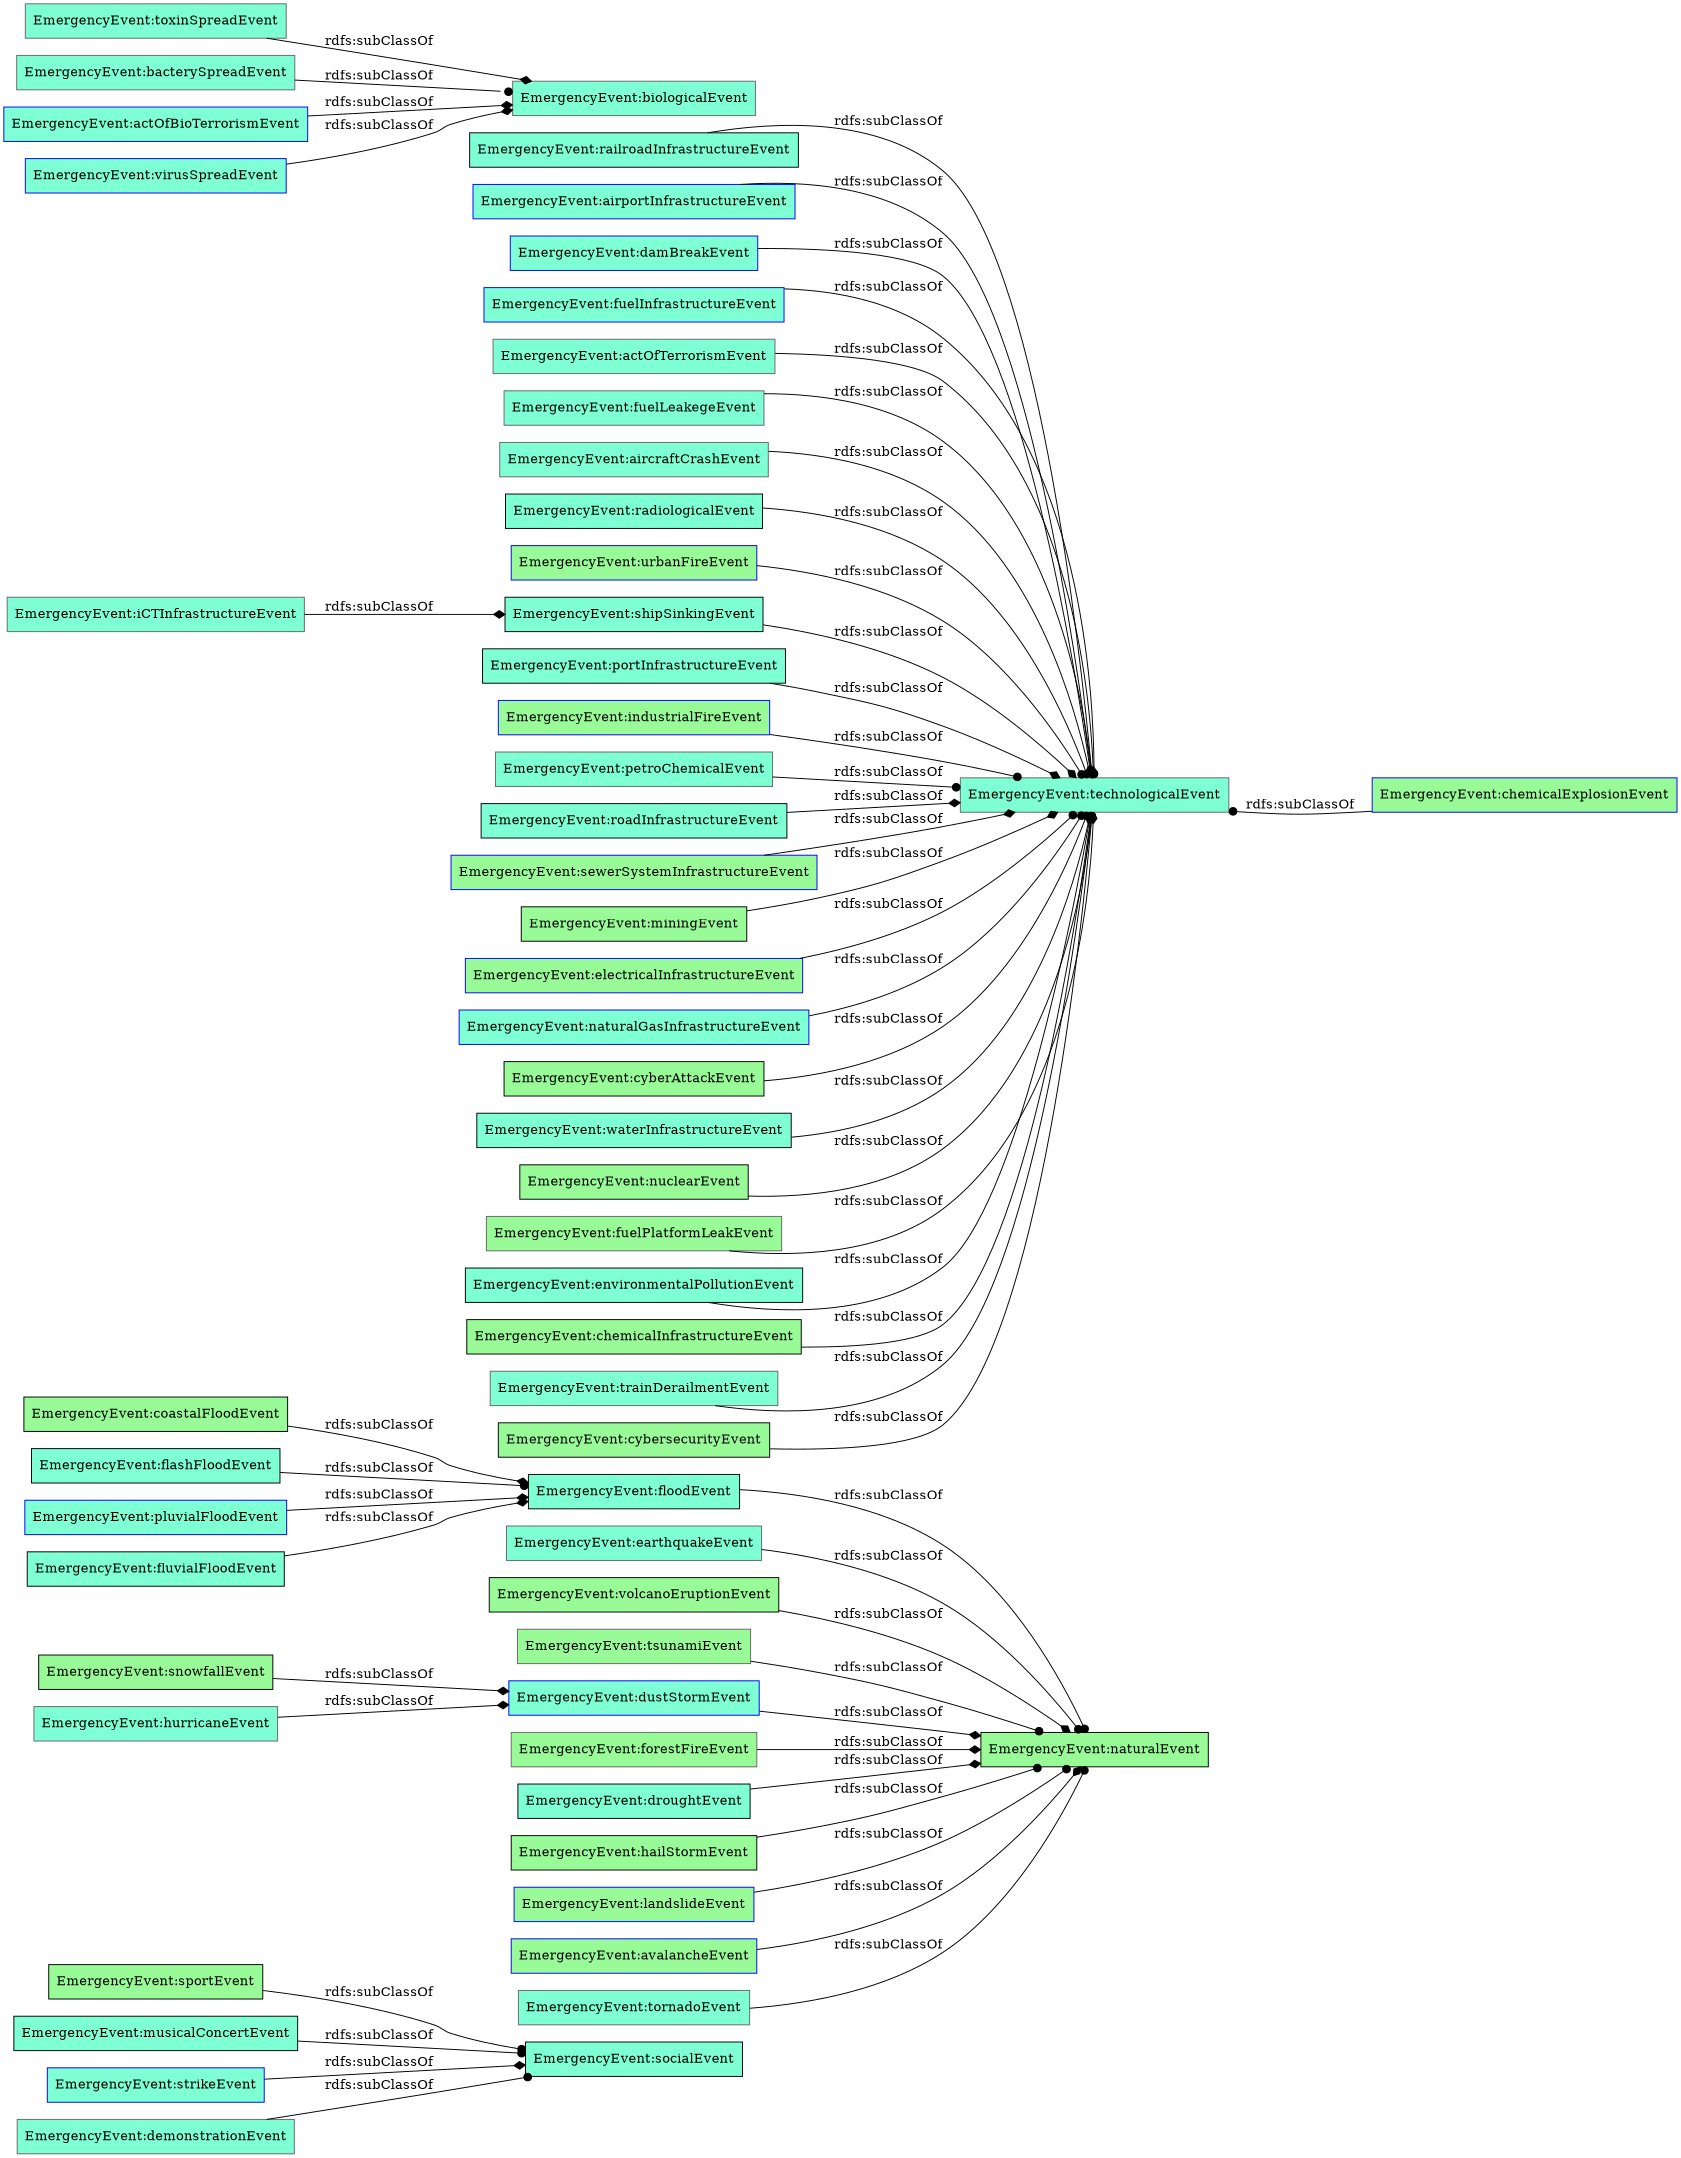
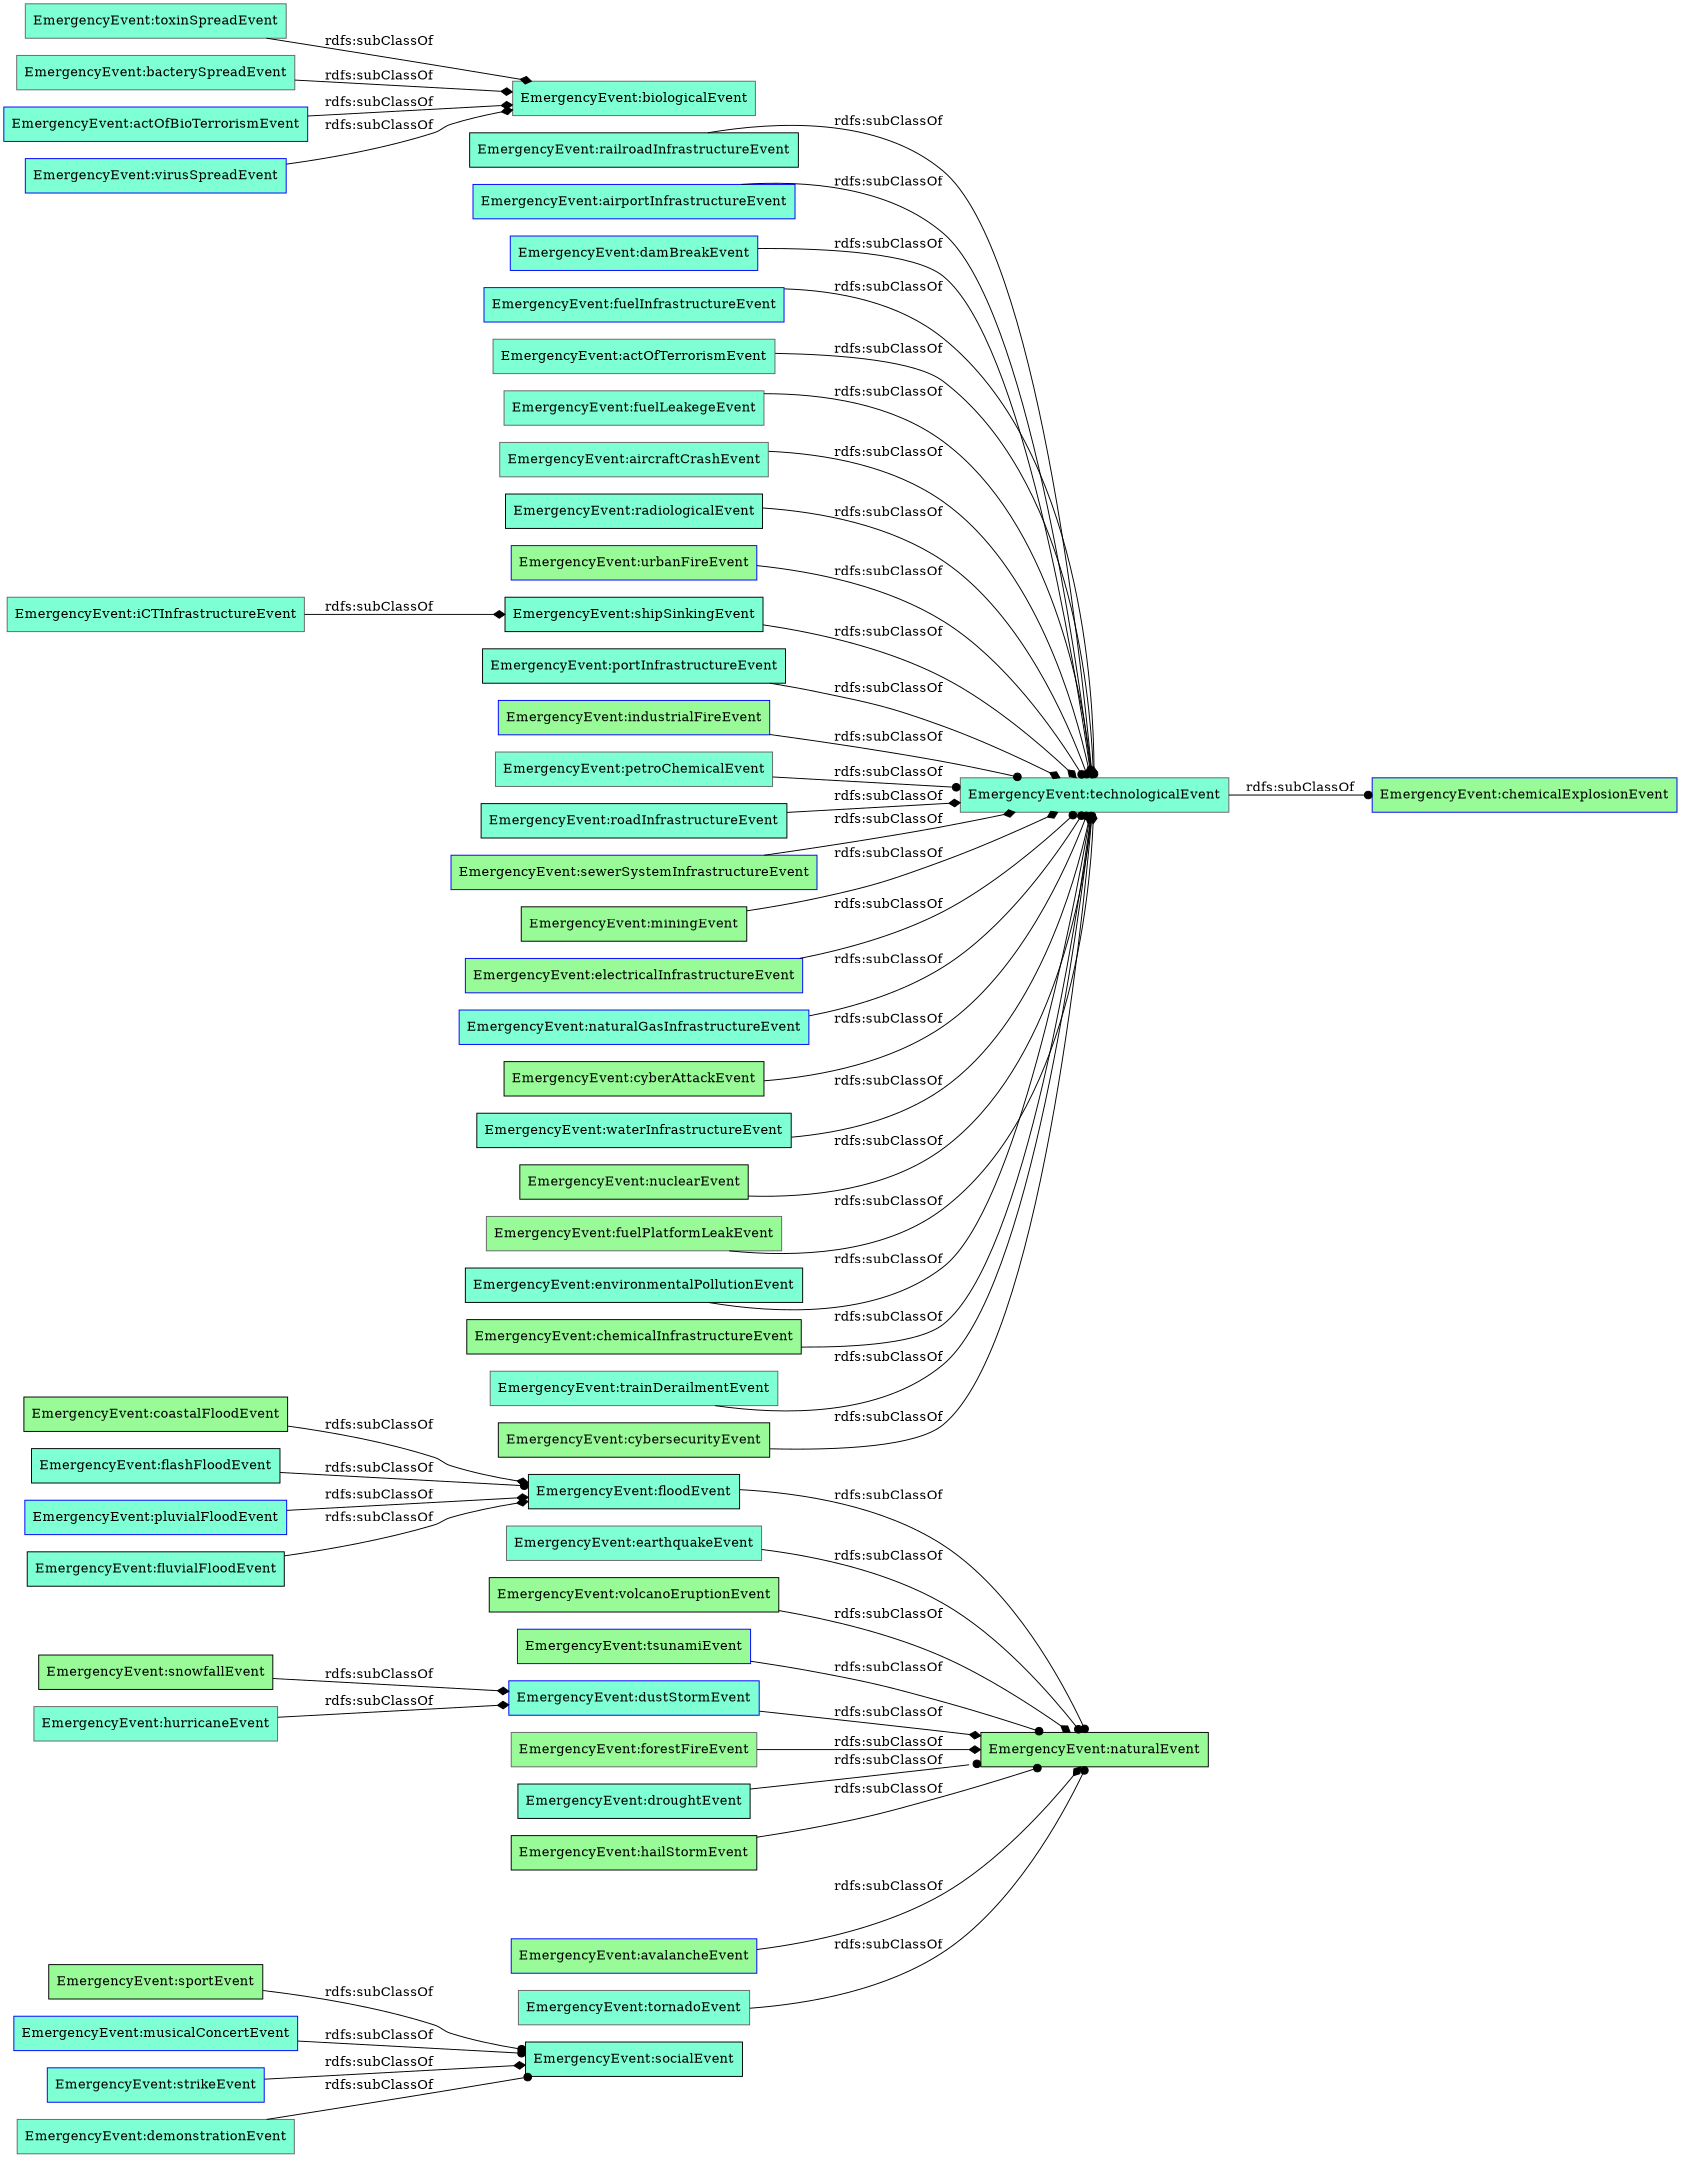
  digraph {
    rankdir=LR
    node [color=black fillcolor=aquamarine shape=rectangle style=filled]
    edge [arrowhead=diamond]
    "EmergencyEvent:sportEvent" [fillcolor=palegreen]
    "EmergencyEvent:socialEvent"
    "EmergencyEvent:snowfallEvent" [fillcolor=palegreen]
    "EmergencyEvent:dustStormEvent" [color=blue]
    "EmergencyEvent:naturalEvent" [fillcolor=palegreen]
    "EmergencyEvent:technologicalEvent" [color=gray40]
    "EmergencyEvent:railroadInfrastructureEvent"
    "EmergencyEvent:earthquakeEvent" [color=gray40]
    "EmergencyEvent:airportInfrastructureEvent" [color=blue]
    "EmergencyEvent:damBreakEvent" [color=blue]
    "EmergencyEvent:toxinSpreadEvent" [color=gray40]
    "EmergencyEvent:biologicalEvent" [color=gray40]
    "EmergencyEvent:fuelInfrastructureEvent" [color=blue]
    "EmergencyEvent:actOfTerrorismEvent" [color=gray40]
    "EmergencyEvent:fuelLeakegeEvent" [color=gray40]
    "EmergencyEvent:volcanoEruptionEvent" [fillcolor=palegreen]
    "EmergencyEvent:aircraftCrashEvent" [color=gray40]
-   "EmergencyEvent:tsunamiEvent" [color=gray40 fillcolor=palegreen]
+   "EmergencyEvent:tsunamiEvent" [color=blue fillcolor=palegreen]
    "EmergencyEvent:pluvialFloodEvent" [color=blue]
    "EmergencyEvent:floodEvent"
    "EmergencyEvent:bacterySpreadEvent" [color=gray40]
    "EmergencyEvent:forestFireEvent" [color=gray40 fillcolor=palegreen]
    "EmergencyEvent:radiologicalEvent"
    "EmergencyEvent:urbanFireEvent" [color=blue fillcolor=palegreen]
    "EmergencyEvent:iCTInfrastructureEvent" [color=gray40]
    "EmergencyEvent:shipSinkingEvent"
    "EmergencyEvent:portInfrastructureEvent"
    "EmergencyEvent:droughtEvent"
    "EmergencyEvent:industrialFireEvent" [color=blue fillcolor=palegreen]
    "EmergencyEvent:petroChemicalEvent" [color=gray40]
-   "EmergencyEvent:musicalConcertEvent"
+   "EmergencyEvent:musicalConcertEvent" [color=blue]
    "EmergencyEvent:fluvialFloodEvent"
    "EmergencyEvent:roadInfrastructureEvent"
    "EmergencyEvent:strikeEvent" [color=blue]
    "EmergencyEvent:demonstrationEvent" [color=gray40]
    "EmergencyEvent:hailStormEvent" [fillcolor=palegreen]
    "EmergencyEvent:sewerSystemInfrastructureEvent" [color=blue fillcolor=palegreen]
    "EmergencyEvent:miningEvent" [fillcolor=palegreen]
    "EmergencyEvent:coastalFloodEvent" [fillcolor=palegreen]
-   "EmergencyEvent:landslideEvent" [color=blue fillcolor=palegreen]
    "EmergencyEvent:electricalInfrastructureEvent" [color=blue fillcolor=palegreen]
    "EmergencyEvent:naturalGasInfrastructureEvent" [color=blue]
    "EmergencyEvent:cyberAttackEvent" [fillcolor=palegreen]
    "EmergencyEvent:hurricaneEvent" [color=gray40]
    "EmergencyEvent:waterInfrastructureEvent"
    "EmergencyEvent:nuclearEvent" [fillcolor=palegreen]
    "EmergencyEvent:fuelPlatformLeakEvent" [color=gray40 fillcolor=palegreen]
    "EmergencyEvent:environmentalPollutionEvent"
    "EmergencyEvent:chemicalExplosionEvent" [color=blue fillcolor=palegreen]
    "EmergencyEvent:avalancheEvent" [color=blue fillcolor=palegreen]
    "EmergencyEvent:flashFloodEvent"
    "EmergencyEvent:actOfBioTerrorismEvent" [color=blue]
    "EmergencyEvent:chemicalInfrastructureEvent" [fillcolor=palegreen]
    "EmergencyEvent:trainDerailmentEvent" [color=gray40]
    "EmergencyEvent:tornadoEvent" [color=gray40]
    "EmergencyEvent:cybersecurityEvent" [fillcolor=palegreen]
    "EmergencyEvent:virusSpreadEvent" [color=blue]
    "EmergencyEvent:sportEvent" -> "EmergencyEvent:socialEvent" [arrowhead=dot label="rdfs:subClassOf"]
    "EmergencyEvent:snowfallEvent" -> "EmergencyEvent:dustStormEvent" [label="rdfs:subClassOf"]
    "EmergencyEvent:dustStormEvent" -> "EmergencyEvent:naturalEvent" [label="rdfs:subClassOf"]
    "EmergencyEvent:railroadInfrastructureEvent" -> "EmergencyEvent:technologicalEvent" [label="rdfs:subClassOf"]
    "EmergencyEvent:earthquakeEvent" -> "EmergencyEvent:naturalEvent" [arrowhead=dot label="rdfs:subClassOf"]
    "EmergencyEvent:airportInfrastructureEvent" -> "EmergencyEvent:technologicalEvent" [label="rdfs:subClassOf"]
    "EmergencyEvent:damBreakEvent" -> "EmergencyEvent:technologicalEvent" [label="rdfs:subClassOf"]
    "EmergencyEvent:toxinSpreadEvent" -> "EmergencyEvent:biologicalEvent" [label="rdfs:subClassOf"]
    "EmergencyEvent:fuelInfrastructureEvent" -> "EmergencyEvent:technologicalEvent" [arrowhead=dot label="rdfs:subClassOf"]
    "EmergencyEvent:actOfTerrorismEvent" -> "EmergencyEvent:technologicalEvent" [label="rdfs:subClassOf"]
    "EmergencyEvent:fuelLeakegeEvent" -> "EmergencyEvent:technologicalEvent" [label="rdfs:subClassOf"]
    "EmergencyEvent:volcanoEruptionEvent" -> "EmergencyEvent:naturalEvent" [label="rdfs:subClassOf"]
    "EmergencyEvent:aircraftCrashEvent" -> "EmergencyEvent:technologicalEvent" [label="rdfs:subClassOf"]
    "EmergencyEvent:tsunamiEvent" -> "EmergencyEvent:naturalEvent" [arrowhead=dot label="rdfs:subClassOf"]
    "EmergencyEvent:pluvialFloodEvent" -> "EmergencyEvent:floodEvent" [label="rdfs:subClassOf"]
    "EmergencyEvent:floodEvent" -> "EmergencyEvent:naturalEvent" [arrowhead=dot label="rdfs:subClassOf"]
-   "EmergencyEvent:bacterySpreadEvent" -> "EmergencyEvent:biologicalEvent" [arrowhead=dot label="rdfs:subClassOf"]
+   "EmergencyEvent:bacterySpreadEvent" -> "EmergencyEvent:biologicalEvent" [label="rdfs:subClassOf"]
    "EmergencyEvent:forestFireEvent" -> "EmergencyEvent:naturalEvent" [label="rdfs:subClassOf"]
    "EmergencyEvent:radiologicalEvent" -> "EmergencyEvent:technologicalEvent" [arrowhead=dot label="rdfs:subClassOf"]
    "EmergencyEvent:urbanFireEvent" -> "EmergencyEvent:technologicalEvent" [arrowhead=dot label="rdfs:subClassOf"]
    "EmergencyEvent:iCTInfrastructureEvent" -> "EmergencyEvent:shipSinkingEvent" [label="rdfs:subClassOf"]
    "EmergencyEvent:shipSinkingEvent" -> "EmergencyEvent:technologicalEvent" [label="rdfs:subClassOf"]
    "EmergencyEvent:portInfrastructureEvent" -> "EmergencyEvent:technologicalEvent" [label="rdfs:subClassOf"]
-   "EmergencyEvent:droughtEvent" -> "EmergencyEvent:naturalEvent" [label="rdfs:subClassOf"]
+   "EmergencyEvent:droughtEvent" -> "EmergencyEvent:naturalEvent" [arrowhead=dot label="rdfs:subClassOf"]
    "EmergencyEvent:industrialFireEvent" -> "EmergencyEvent:technologicalEvent" [arrowhead=dot label="rdfs:subClassOf"]
    "EmergencyEvent:petroChemicalEvent" -> "EmergencyEvent:technologicalEvent" [arrowhead=dot label="rdfs:subClassOf"]
    "EmergencyEvent:musicalConcertEvent" -> "EmergencyEvent:socialEvent" [arrowhead=dot label="rdfs:subClassOf"]
    "EmergencyEvent:fluvialFloodEvent" -> "EmergencyEvent:floodEvent" [label="rdfs:subClassOf"]
    "EmergencyEvent:roadInfrastructureEvent" -> "EmergencyEvent:technologicalEvent" [label="rdfs:subClassOf"]
    "EmergencyEvent:strikeEvent" -> "EmergencyEvent:socialEvent" [label="rdfs:subClassOf"]
    "EmergencyEvent:demonstrationEvent" -> "EmergencyEvent:socialEvent" [arrowhead=dot label="rdfs:subClassOf"]
    "EmergencyEvent:hailStormEvent" -> "EmergencyEvent:naturalEvent" [arrowhead=dot label="rdfs:subClassOf"]
    "EmergencyEvent:sewerSystemInfrastructureEvent" -> "EmergencyEvent:technologicalEvent" [label="rdfs:subClassOf"]
    "EmergencyEvent:miningEvent" -> "EmergencyEvent:technologicalEvent" [label="rdfs:subClassOf"]
    "EmergencyEvent:coastalFloodEvent" -> "EmergencyEvent:floodEvent" [label="rdfs:subClassOf"]
-   "EmergencyEvent:landslideEvent" -> "EmergencyEvent:naturalEvent" [arrowhead=dot label="rdfs:subClassOf"]
    "EmergencyEvent:electricalInfrastructureEvent" -> "EmergencyEvent:technologicalEvent" [arrowhead=dot label="rdfs:subClassOf"]
    "EmergencyEvent:naturalGasInfrastructureEvent" -> "EmergencyEvent:technologicalEvent" [arrowhead=dot label="rdfs:subClassOf"]
    "EmergencyEvent:cyberAttackEvent" -> "EmergencyEvent:technologicalEvent" [arrowhead=dot label="rdfs:subClassOf"]
    "EmergencyEvent:hurricaneEvent" -> "EmergencyEvent:dustStormEvent" [label="rdfs:subClassOf"]
    "EmergencyEvent:waterInfrastructureEvent" -> "EmergencyEvent:technologicalEvent" [label="rdfs:subClassOf"]
    "EmergencyEvent:nuclearEvent" -> "EmergencyEvent:technologicalEvent" [arrowhead=dot label="rdfs:subClassOf"]
    "EmergencyEvent:fuelPlatformLeakEvent" -> "EmergencyEvent:technologicalEvent" [label="rdfs:subClassOf"]
    "EmergencyEvent:environmentalPollutionEvent" -> "EmergencyEvent:technologicalEvent" [label="rdfs:subClassOf"]
-   "EmergencyEvent:chemicalExplosionEvent" -> "EmergencyEvent:technologicalEvent" [arrowhead=dot label="rdfs:subClassOf"]
+   "EmergencyEvent:technologicalEvent" -> "EmergencyEvent:chemicalExplosionEvent" [arrowhead=dot label="rdfs:subClassOf"]
    "EmergencyEvent:avalancheEvent" -> "EmergencyEvent:naturalEvent" [label="rdfs:subClassOf"]
    "EmergencyEvent:flashFloodEvent" -> "EmergencyEvent:floodEvent" [arrowhead=dot label="rdfs:subClassOf"]
    "EmergencyEvent:actOfBioTerrorismEvent" -> "EmergencyEvent:biologicalEvent" [label="rdfs:subClassOf"]
    "EmergencyEvent:chemicalInfrastructureEvent" -> "EmergencyEvent:technologicalEvent" [arrowhead=dot label="rdfs:subClassOf"]
    "EmergencyEvent:trainDerailmentEvent" -> "EmergencyEvent:technologicalEvent" [arrowhead=dot label="rdfs:subClassOf"]
    "EmergencyEvent:tornadoEvent" -> "EmergencyEvent:naturalEvent" [arrowhead=dot label="rdfs:subClassOf"]
    "EmergencyEvent:cybersecurityEvent" -> "EmergencyEvent:technologicalEvent" [arrowhead=dot label="rdfs:subClassOf"]
    "EmergencyEvent:virusSpreadEvent" -> "EmergencyEvent:biologicalEvent" [label="rdfs:subClassOf"]
  }
